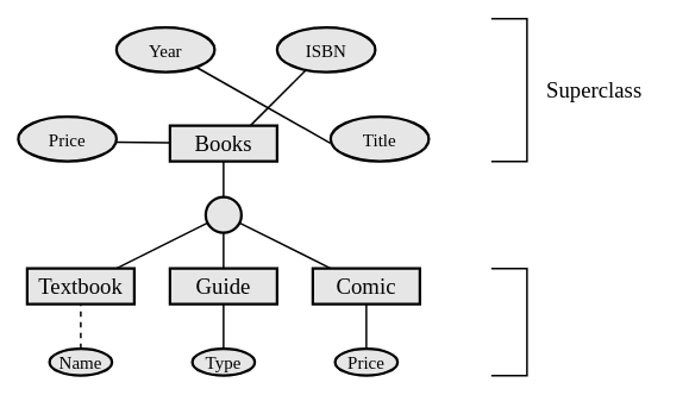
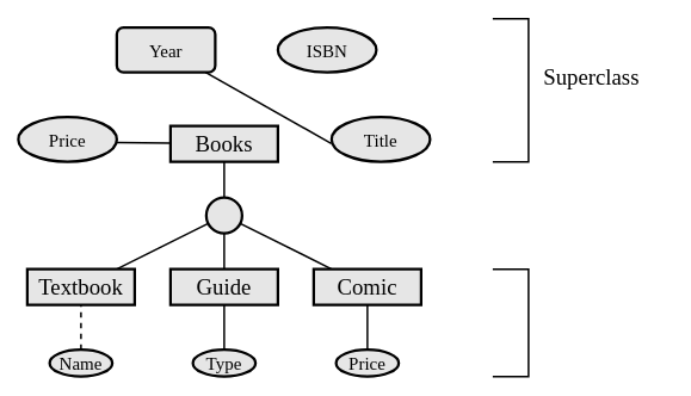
  <mxCell id="0" />
  <mxCell id="1" parent="0" />
  <mxCell id="2" value="Books" style="whiteSpace=wrap;html=1;fontSize=25;fontFamily=Ubuntu Mono;fillColor=#E6E6E6;fillStyle=solid;strokeWidth=3;" vertex="1" parent="1"><mxGeometry x="190" y="140" width="120" height="40" as="geometry" /></mxCell>
- <mxCell id="3" value="Year" style="ellipse;whiteSpace=wrap;html=1;fillStyle=solid;strokeWidth=3;fontFamily=Ubuntu Mono;fontSize=20;fillColor=#E6E6E6;" vertex="1" parent="1"><mxGeometry x="130" y="30" width="110" height="50" as="geometry" /></mxCell>
- <mxCell id="4" style="edgeStyle=none;rounded=0;orthogonalLoop=1;jettySize=auto;html=1;entryX=0.75;entryY=0;entryDx=0;entryDy=0;strokeWidth=2;fontFamily=Ubuntu Mono;fontSize=20;endArrow=none;endFill=0;" edge="1" parent="1" source="5" target="2"><mxGeometry relative="1" as="geometry" /></mxCell>
+ <mxCell id="3" value="Year" style="whiteSpace=wrap;html=1;fillStyle=solid;strokeWidth=3;fontFamily=Ubuntu Mono;fontSize=20;fillColor=#E6E6E6;rounded=1;" vertex="1" parent="1"><mxGeometry x="130" y="30" width="110" height="50" as="geometry" /></mxCell>
  <mxCell id="5" value="ISBN" style="ellipse;whiteSpace=wrap;html=1;fillStyle=solid;strokeWidth=3;fontFamily=Ubuntu Mono;fontSize=20;fillColor=#E6E6E6;fontStyle=0;horizontal=1;verticalAlign=middle;" vertex="1" parent="1"><mxGeometry x="310" y="30" width="110" height="50" as="geometry" /></mxCell>
  <mxCell id="6" value="" style="edgeStyle=none;rounded=0;orthogonalLoop=1;jettySize=auto;html=1;strokeWidth=2;fontFamily=Ubuntu Mono;fontSize=20;endArrow=none;endFill=0;exitX=-0.003;exitY=0.592;exitDx=0;exitDy=0;exitPerimeter=0;" edge="1" parent="1" source="7" target="3"><mxGeometry relative="1" as="geometry" /></mxCell>
  <mxCell id="7" value="Title" style="ellipse;whiteSpace=wrap;html=1;fillStyle=solid;strokeWidth=3;fontFamily=Ubuntu Mono;fontSize=20;fillColor=#E6E6E6;" vertex="1" parent="1"><mxGeometry x="370" y="130" width="110" height="50" as="geometry" /></mxCell>
  <mxCell id="8" value="" style="edgeStyle=none;rounded=0;orthogonalLoop=1;jettySize=auto;html=1;strokeWidth=2;fontFamily=Ubuntu Mono;fontSize=20;endArrow=none;endFill=0;exitX=0.999;exitY=0.573;exitDx=0;exitDy=0;exitPerimeter=0;" edge="1" parent="1" source="9" target="2"><mxGeometry relative="1" as="geometry" /></mxCell>
  <mxCell id="9" value="Price" style="ellipse;whiteSpace=wrap;html=1;fillStyle=solid;strokeWidth=3;fontFamily=Ubuntu Mono;fontSize=20;fillColor=#E6E6E6;" vertex="1" parent="1"><mxGeometry x="20" y="130" width="110" height="50" as="geometry" /></mxCell>
  <mxCell id="10" value="" style="endArrow=none;html=1;rounded=0;strokeWidth=2;fontFamily=Ubuntu Mono;fontSize=20;" edge="1" parent="1"><mxGeometry width="50" height="50" relative="1" as="geometry"><mxPoint x="550" y="20" as="sourcePoint" /><mxPoint x="550" y="180" as="targetPoint" /><Array as="points"><mxPoint x="590" y="20" /><mxPoint x="590" y="180" /></Array></mxGeometry></mxCell>
  <mxCell id="11" value="" style="edgeStyle=none;rounded=0;orthogonalLoop=1;jettySize=auto;html=1;strokeWidth=2;fontFamily=Ubuntu Mono;fontSize=20;endArrow=none;endFill=0;" edge="1" parent="1" source="12" target="2"><mxGeometry relative="1" as="geometry" /></mxCell>
  <mxCell id="12" value="" style="ellipse;whiteSpace=wrap;html=1;aspect=fixed;fillStyle=solid;strokeWidth=3;fontFamily=Ubuntu Mono;fontSize=20;fillColor=#E6E6E6;" vertex="1" parent="1"><mxGeometry x="230" y="220" width="40" height="40" as="geometry" /></mxCell>
  <mxCell id="13" style="edgeStyle=none;rounded=0;orthogonalLoop=1;jettySize=auto;html=1;strokeWidth=2;fontFamily=Ubuntu Mono;fontSize=20;endArrow=none;endFill=0;" edge="1" parent="1" source="14" target="12"><mxGeometry relative="1" as="geometry" /></mxCell>
  <mxCell id="14" value="Textbook" style="whiteSpace=wrap;html=1;fontSize=25;fontFamily=Ubuntu Mono;fillColor=#E6E6E6;fillStyle=solid;strokeWidth=3;" vertex="1" parent="1"><mxGeometry x="30" y="300" width="120" height="40" as="geometry" /></mxCell>
  <mxCell id="15" value="" style="edgeStyle=none;rounded=0;orthogonalLoop=1;jettySize=auto;html=1;strokeWidth=2;fontFamily=Ubuntu Mono;fontSize=20;endArrow=none;endFill=0;" edge="1" parent="1" source="16" target="12"><mxGeometry relative="1" as="geometry" /></mxCell>
  <mxCell id="16" value="Guide" style="whiteSpace=wrap;html=1;fontSize=25;fontFamily=Ubuntu Mono;fillColor=#E6E6E6;fillStyle=solid;strokeWidth=3;" vertex="1" parent="1"><mxGeometry x="190" y="300" width="120" height="40" as="geometry" /></mxCell>
  <mxCell id="17" style="edgeStyle=none;rounded=0;orthogonalLoop=1;jettySize=auto;html=1;strokeWidth=2;fontFamily=Ubuntu Mono;fontSize=20;endArrow=none;endFill=0;" edge="1" parent="1" source="18" target="12"><mxGeometry relative="1" as="geometry" /></mxCell>
  <mxCell id="18" value="Comic" style="whiteSpace=wrap;html=1;fontSize=25;fontFamily=Ubuntu Mono;fillColor=#E6E6E6;fillStyle=solid;strokeWidth=3;" vertex="1" parent="1"><mxGeometry x="350" y="300" width="120" height="40" as="geometry" /></mxCell>
  <mxCell id="19" value="" style="endArrow=none;html=1;rounded=0;strokeWidth=2;fontFamily=Ubuntu Mono;fontSize=20;" edge="1" parent="1"><mxGeometry width="50" height="50" relative="1" as="geometry"><mxPoint x="550" y="300" as="sourcePoint" /><mxPoint x="550" y="420" as="targetPoint" /><Array as="points"><mxPoint x="590" y="300" /><mxPoint x="590" y="420" /></Array></mxGeometry></mxCell>
  <mxCell id="20" value="" style="edgeStyle=none;rounded=0;orthogonalLoop=1;jettySize=auto;html=1;strokeWidth=2;fontFamily=Ubuntu Mono;fontSize=20;endArrow=none;endFill=0;" edge="1" parent="1" source="21" target="18"><mxGeometry relative="1" as="geometry" /></mxCell>
  <mxCell id="21" value="Price" style="ellipse;whiteSpace=wrap;html=1;fillStyle=solid;strokeWidth=3;fontFamily=Ubuntu Mono;fontSize=20;fillColor=#E6E6E6;" vertex="1" parent="1"><mxGeometry x="375" y="390" width="70" height="30" as="geometry" /></mxCell>
  <mxCell id="22" value="" style="edgeStyle=none;rounded=0;orthogonalLoop=1;jettySize=auto;html=1;strokeWidth=2;fontFamily=Ubuntu Mono;fontSize=20;endArrow=none;endFill=0;" edge="1" parent="1" source="23" target="16"><mxGeometry relative="1" as="geometry" /></mxCell>
  <mxCell id="23" value="Type" style="ellipse;whiteSpace=wrap;html=1;fillStyle=solid;strokeWidth=3;fontFamily=Ubuntu Mono;fontSize=20;fillColor=#E6E6E6;" vertex="1" parent="1"><mxGeometry x="215" y="390" width="70" height="30" as="geometry" /></mxCell>
  <mxCell id="24" value="" style="edgeStyle=none;rounded=0;orthogonalLoop=1;jettySize=auto;html=1;strokeWidth=2;fontFamily=Ubuntu Mono;fontSize=20;endArrow=none;endFill=0;dashed=1;" edge="1" parent="1" source="25" target="14"><mxGeometry relative="1" as="geometry" /></mxCell>
  <mxCell id="25" value="Name" style="ellipse;whiteSpace=wrap;html=1;fillStyle=solid;strokeWidth=3;fontFamily=Ubuntu Mono;fontSize=20;fillColor=#E6E6E6;" vertex="1" parent="1"><mxGeometry x="55" y="390" width="70" height="30" as="geometry" /></mxCell>
- <mxCell id="26" value="Superclass" style="whiteSpace=wrap;html=1;fontSize=25;fontFamily=Ubuntu Mono;fillColor=none;fillStyle=solid;strokeWidth=3;strokeColor=none;align=left;" vertex="1" parent="1"><mxGeometry x="610" y="80" width="140" height="40" as="geometry" /></mxCell>
+ <mxCell id="26" value="Superclass" style="whiteSpace=wrap;html=1;fontSize=25;fontFamily=Ubuntu Mono;fillColor=none;fillStyle=solid;strokeWidth=3;strokeColor=none;align=left;" vertex="1" parent="1"><mxGeometry x="605" y="65" width="140" height="40" as="geometry" /></mxCell>
